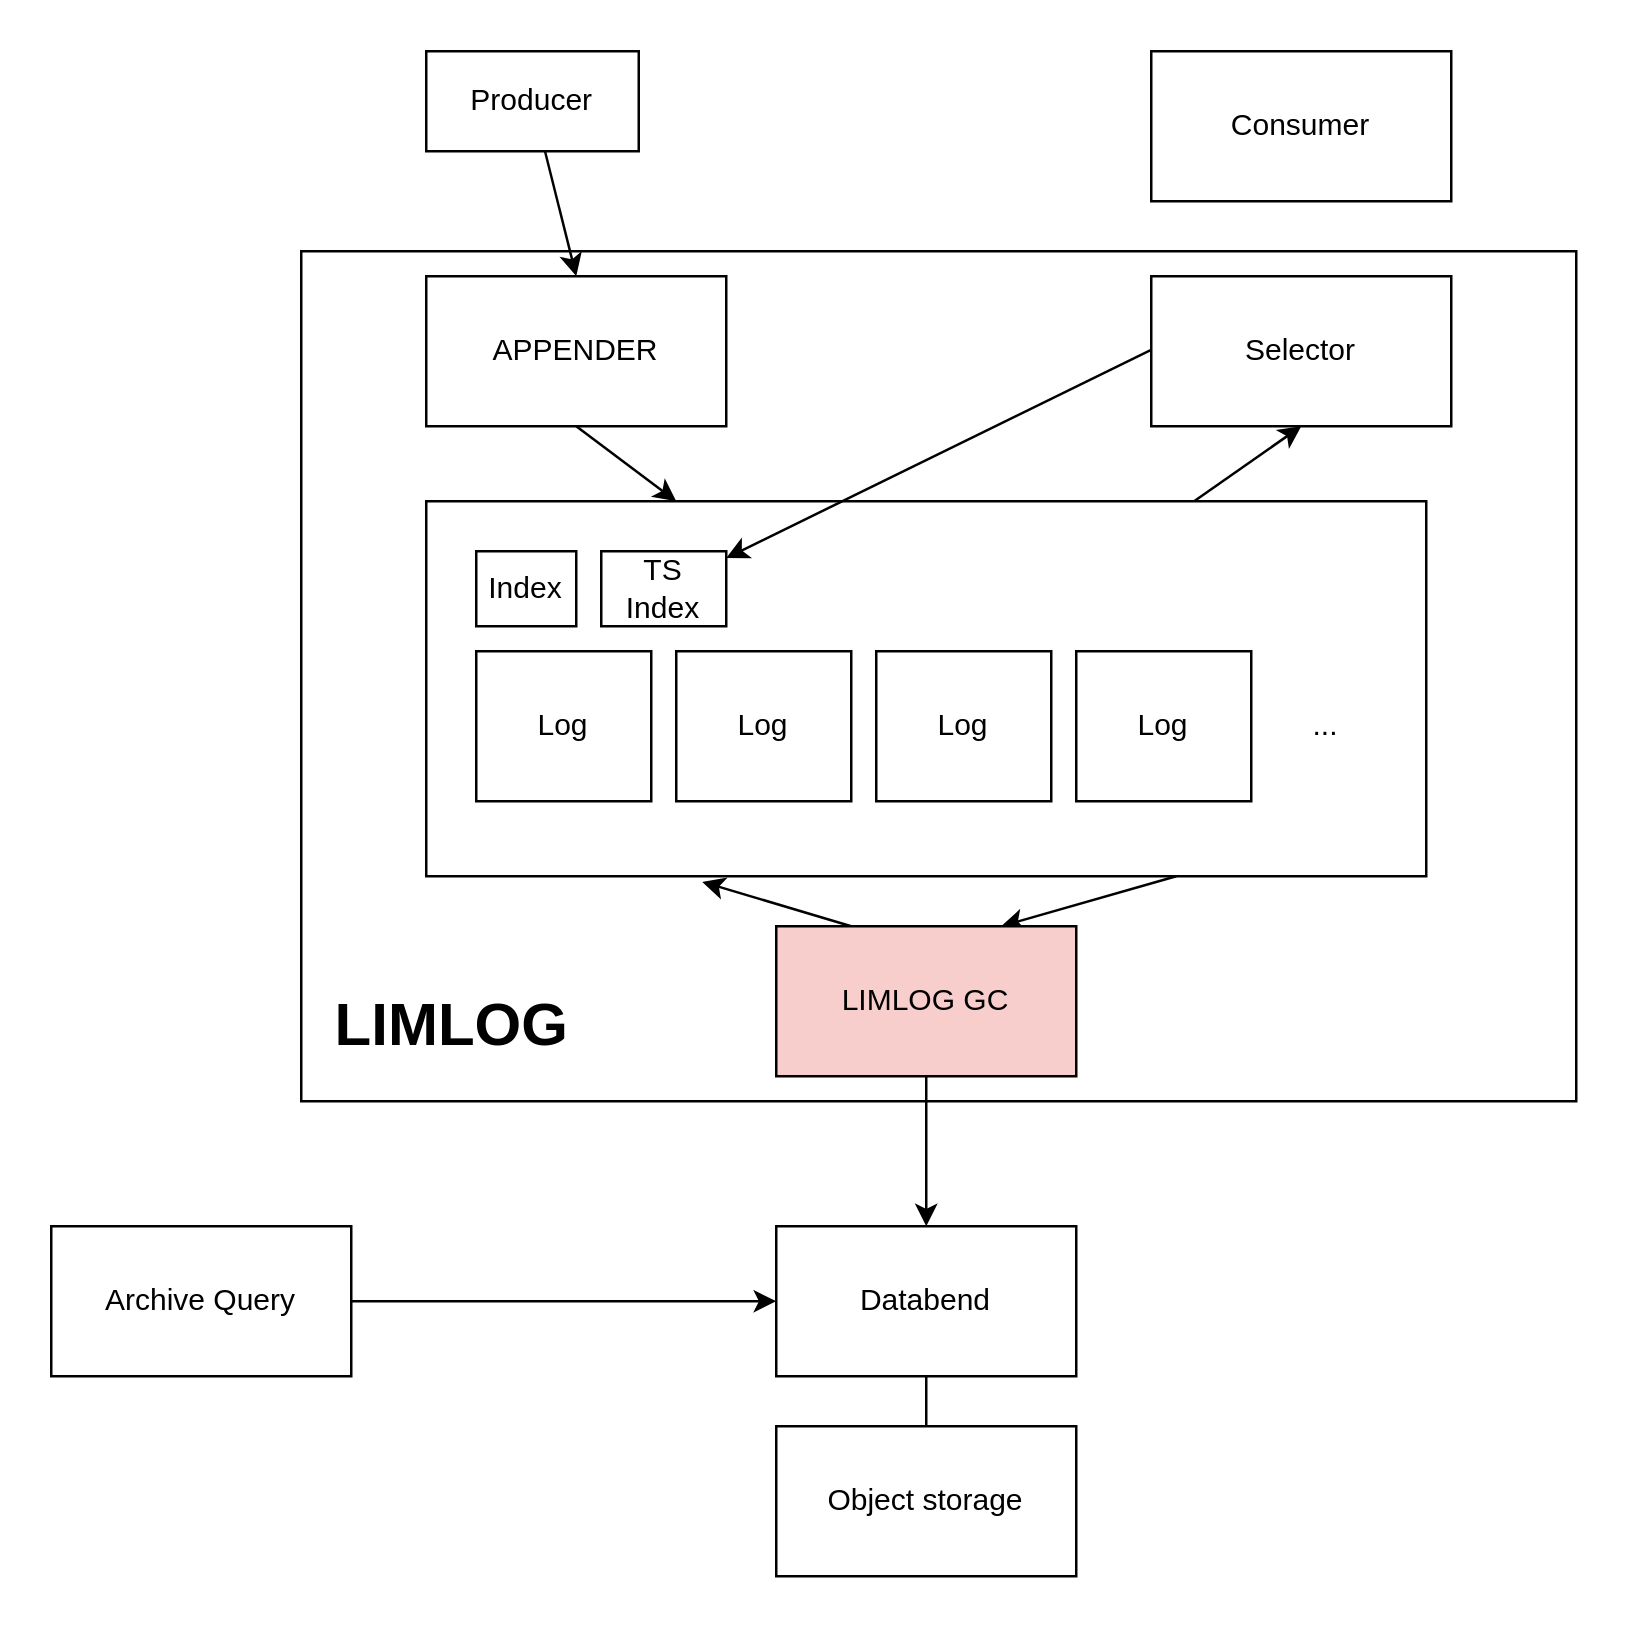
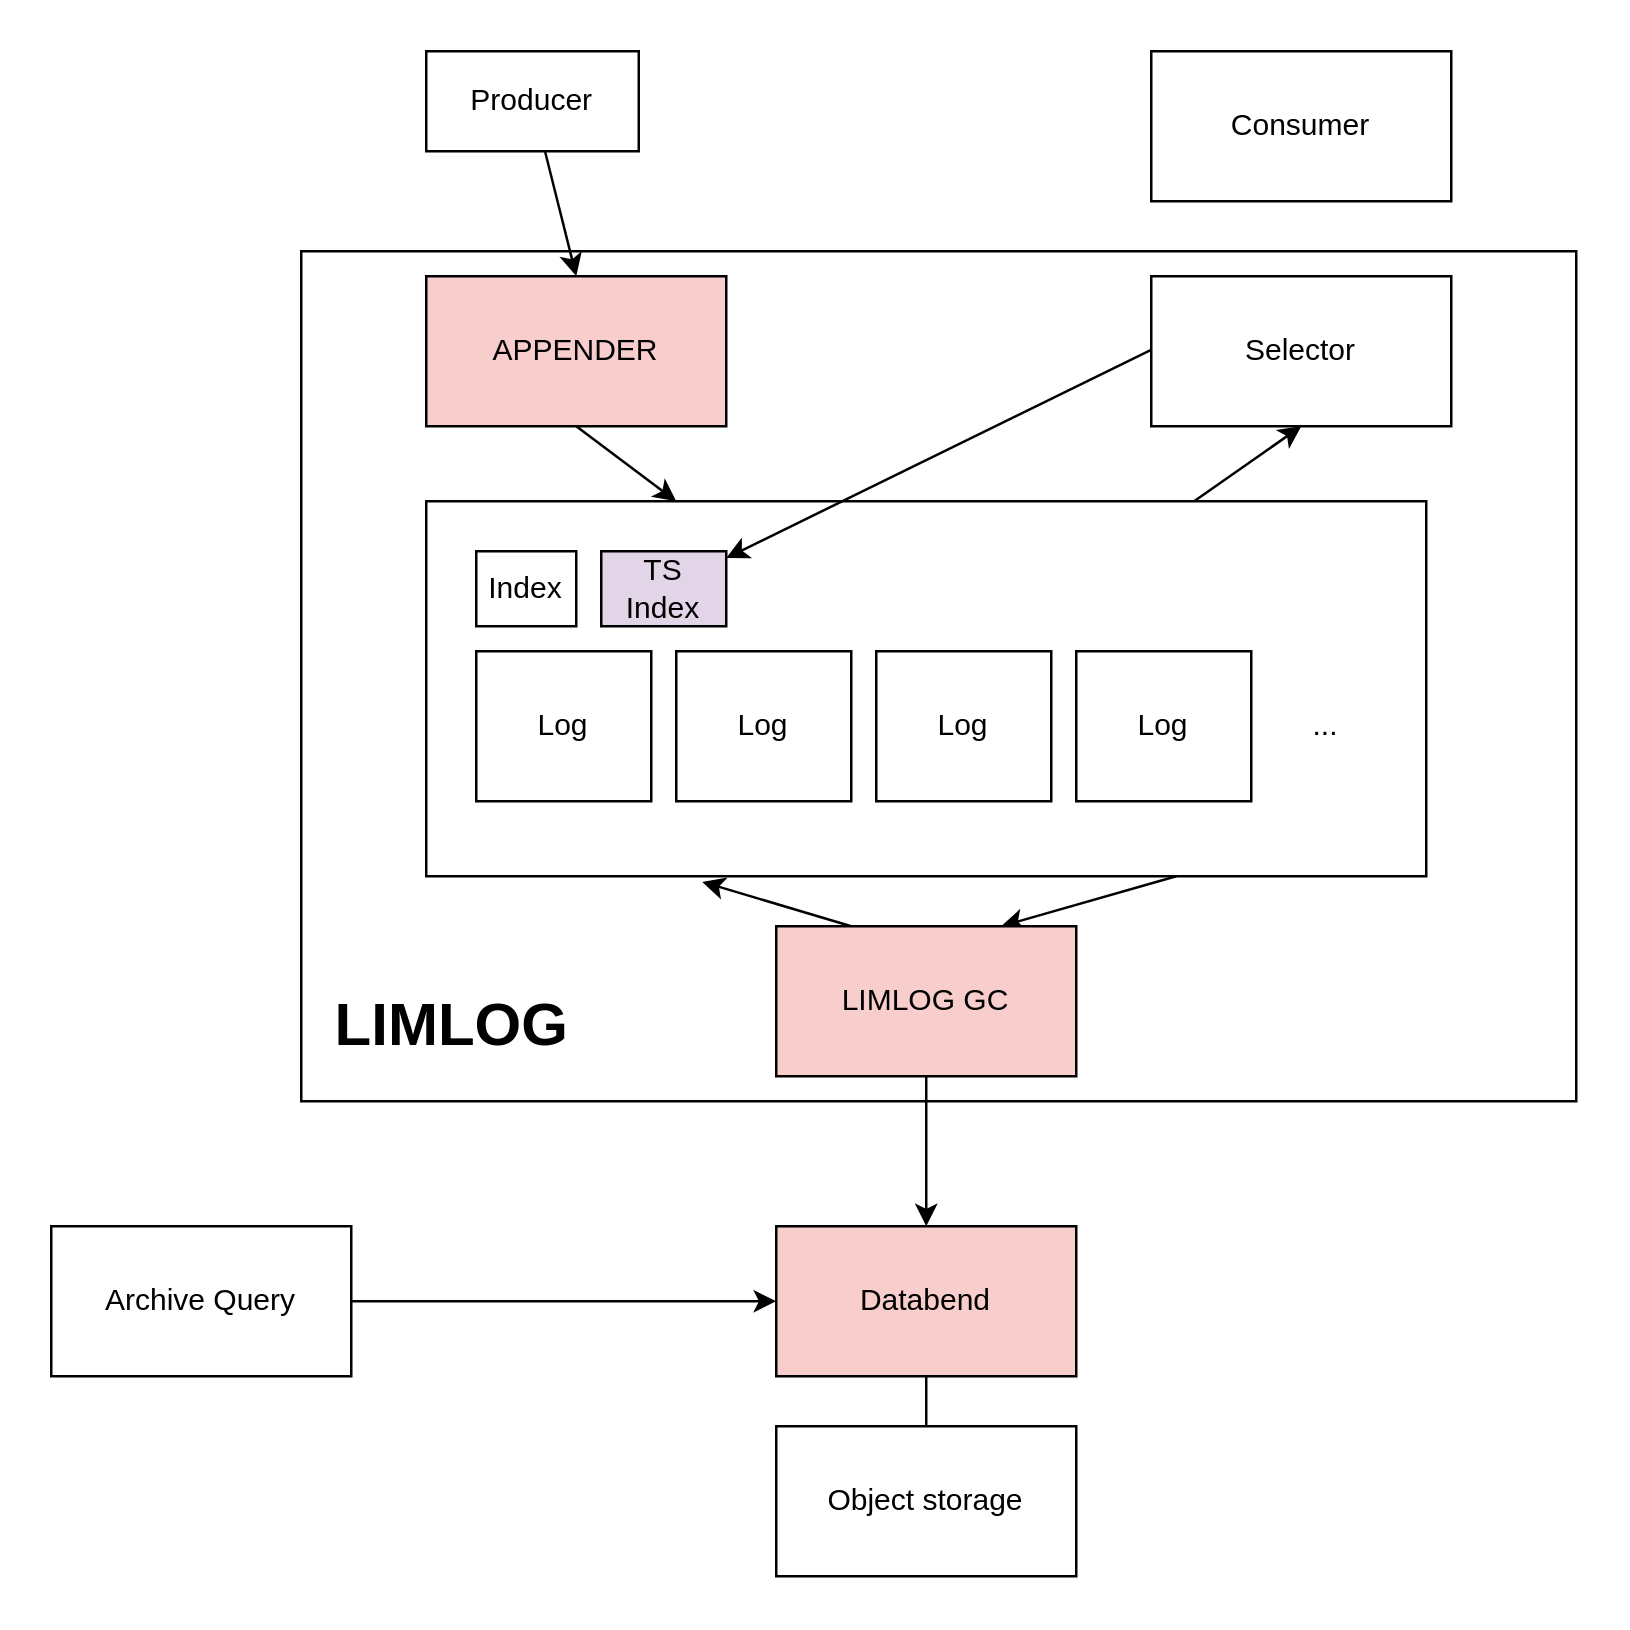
  <mxCell id="0" />
  <mxCell id="1" parent="0" />
  <mxCell id="2" value="" style="rounded=0;whiteSpace=wrap;html=1;" vertex="1" parent="1"><mxGeometry x="120" y="100" width="510" height="340" as="geometry" /></mxCell>
  <mxCell id="3" style="edgeStyle=none;html=1;exitX=0.5;exitY=1;exitDx=0;exitDy=0;" edge="1" parent="1" source="4" target="9"><mxGeometry relative="1" as="geometry" /></mxCell>
- <mxCell id="4" value="APPENDER" style="rounded=0;whiteSpace=wrap;html=1;" vertex="1" parent="1"><mxGeometry x="170" y="110" width="120" height="60" as="geometry" /></mxCell>
+ <mxCell id="4" value="APPENDER" style="rounded=0;whiteSpace=wrap;html=1;fillColor=#f8cecc;" vertex="1" parent="1"><mxGeometry x="170" y="110" width="120" height="60" as="geometry" /></mxCell>
  <mxCell id="5" style="edgeStyle=none;html=1;entryX=0.5;entryY=0;entryDx=0;entryDy=0;" edge="1" parent="1" source="6" target="4"><mxGeometry relative="1" as="geometry" /></mxCell>
  <mxCell id="6" value="Producer" style="rounded=0;whiteSpace=wrap;html=1;" vertex="1" parent="1"><mxGeometry x="170" y="20" width="85" height="40" as="geometry" /></mxCell>
  <mxCell id="7" style="edgeStyle=none;html=1;entryX=0.5;entryY=1;entryDx=0;entryDy=0;" edge="1" parent="1" source="9" target="18"><mxGeometry relative="1" as="geometry" /></mxCell>
  <mxCell id="8" style="edgeStyle=none;html=1;exitX=0.75;exitY=1;exitDx=0;exitDy=0;entryX=0.75;entryY=0;entryDx=0;entryDy=0;" edge="1" parent="1" source="9" target="24"><mxGeometry relative="1" as="geometry" /></mxCell>
  <mxCell id="9" value="" style="rounded=0;whiteSpace=wrap;html=1;" vertex="1" parent="1"><mxGeometry x="170" y="200" width="400" height="150" as="geometry" /></mxCell>
  <mxCell id="10" value="Index" style="rounded=0;whiteSpace=wrap;html=1;" vertex="1" parent="1"><mxGeometry x="190" y="220" width="40" height="30" as="geometry" /></mxCell>
- <mxCell id="11" value="TS Index" style="rounded=0;whiteSpace=wrap;html=1;" vertex="1" parent="1"><mxGeometry x="240" y="220" width="50" height="30" as="geometry" /></mxCell>
+ <mxCell id="11" value="TS Index" style="rounded=0;whiteSpace=wrap;html=1;fillColor=#e1d5e7;" vertex="1" parent="1"><mxGeometry x="240" y="220" width="50" height="30" as="geometry" /></mxCell>
  <mxCell id="12" value="Log" style="rounded=0;whiteSpace=wrap;html=1;" vertex="1" parent="1"><mxGeometry x="190" y="260" width="70" height="60" as="geometry" /></mxCell>
  <mxCell id="13" value="Log" style="rounded=0;whiteSpace=wrap;html=1;" vertex="1" parent="1"><mxGeometry x="270" y="260" width="70" height="60" as="geometry" /></mxCell>
  <mxCell id="14" value="Log" style="rounded=0;whiteSpace=wrap;html=1;" vertex="1" parent="1"><mxGeometry x="350" y="260" width="70" height="60" as="geometry" /></mxCell>
  <mxCell id="15" value="Log" style="rounded=0;whiteSpace=wrap;html=1;" vertex="1" parent="1"><mxGeometry x="430" y="260" width="70" height="60" as="geometry" /></mxCell>
  <mxCell id="16" value="..." style="text;html=1;strokeColor=none;fillColor=none;align=center;verticalAlign=middle;whiteSpace=wrap;rounded=0;" vertex="1" parent="1"><mxGeometry x="500" y="275" width="60" height="30" as="geometry" /></mxCell>
  <mxCell id="17" style="edgeStyle=none;html=1;exitX=0.5;exitY=0;exitDx=0;exitDy=0;" edge="1" parent="1" source="18" target="11"><mxGeometry relative="1" as="geometry" /></mxCell>
  <mxCell id="18" value="Selector" style="rounded=0;whiteSpace=wrap;html=1;" vertex="1" parent="1"><mxGeometry x="460" y="110" width="120" height="60" as="geometry" /></mxCell>
  <mxCell id="19" value="Consumer" style="rounded=0;whiteSpace=wrap;html=1;" vertex="1" parent="1"><mxGeometry x="460" y="20" width="120" height="60" as="geometry" /></mxCell>
  <mxCell id="20" style="edgeStyle=none;html=1;exitX=0.5;exitY=1;exitDx=0;exitDy=0;entryX=0.5;entryY=0;entryDx=0;entryDy=0;endArrow=none;" edge="1" parent="1" source="21" target="25"><mxGeometry relative="1" as="geometry" /></mxCell>
- <mxCell id="21" value="Databend" style="rounded=0;whiteSpace=wrap;html=1;" vertex="1" parent="1"><mxGeometry x="310" y="490" width="120" height="60" as="geometry" /></mxCell>
+ <mxCell id="21" value="Databend" style="rounded=0;whiteSpace=wrap;html=1;fillColor=#f8cecc;" vertex="1" parent="1"><mxGeometry x="310" y="490" width="120" height="60" as="geometry" /></mxCell>
  <mxCell id="22" style="edgeStyle=none;html=1;exitX=0.25;exitY=0;exitDx=0;exitDy=0;entryX=0.276;entryY=1.015;entryDx=0;entryDy=0;entryPerimeter=0;" edge="1" parent="1" source="24" target="9"><mxGeometry relative="1" as="geometry" /></mxCell>
  <mxCell id="23" style="edgeStyle=none;html=1;exitX=0.5;exitY=1;exitDx=0;exitDy=0;entryX=0.5;entryY=0;entryDx=0;entryDy=0;" edge="1" parent="1" source="24" target="21"><mxGeometry relative="1" as="geometry" /></mxCell>
  <mxCell id="24" value="LIMLOG GC" style="rounded=0;whiteSpace=wrap;html=1;fillColor=#f8cecc;" vertex="1" parent="1"><mxGeometry x="310" y="370" width="120" height="60" as="geometry" /></mxCell>
  <mxCell id="25" value="Object storage" style="rounded=0;whiteSpace=wrap;html=1;" vertex="1" parent="1"><mxGeometry x="310" y="570" width="120" height="60" as="geometry" /></mxCell>
  <mxCell id="26" style="edgeStyle=none;html=1;exitX=1;exitY=0.5;exitDx=0;exitDy=0;entryX=0;entryY=0.5;entryDx=0;entryDy=0;" edge="1" parent="1" target="21"><mxGeometry relative="1" as="geometry"><mxPoint x="140" y="520" as="sourcePoint" /></mxGeometry></mxCell>
  <mxCell id="27" value="Archive Query" style="rounded=0;whiteSpace=wrap;html=1;" vertex="1" parent="1"><mxGeometry x="20" y="490" width="120" height="60" as="geometry" /></mxCell>
  <mxCell id="28" value="LIMLOG" style="text;strokeColor=none;fillColor=none;html=1;fontSize=24;fontStyle=1;verticalAlign=middle;align=center;" vertex="1" parent="1"><mxGeometry x="130" y="390" width="100" height="40" as="geometry" /></mxCell>
